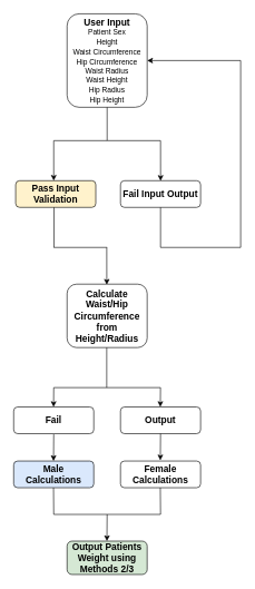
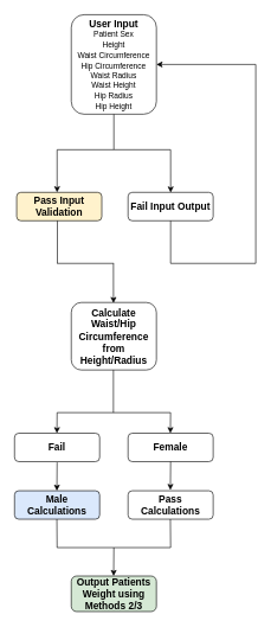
  <mxCell id="0" />
  <mxCell id="1" parent="0" />
  <mxCell id="2" value="&lt;b&gt;&lt;font style=&quot;font-size: 14px&quot;&gt;User Input&lt;/font&gt;&lt;/b&gt;&lt;br&gt;&lt;font style=&quot;font-size: 11px&quot;&gt;Patient Sex&lt;br&gt;Height&lt;br&gt;Waist Circumference&lt;br&gt;Hip Circumference&lt;br&gt;Waist Radius&lt;br&gt;Waist Height&lt;br&gt;Hip Radius&lt;br&gt;Hip Height&lt;/font&gt;" style="rounded=1;whiteSpace=wrap;html=1;" vertex="1" parent="1"><mxGeometry x="100" y="20" width="120" height="140" as="geometry" /></mxCell>
  <mxCell id="3" value="&lt;span style=&quot;font-size: 14px&quot;&gt;&lt;b&gt;Pass Input Validation&lt;/b&gt;&lt;/span&gt;" style="rounded=1;whiteSpace=wrap;html=1;fillColor=#fff2cc;" vertex="1" parent="1"><mxGeometry x="23" y="270" width="120" height="40" as="geometry" /></mxCell>
  <mxCell id="4" value="&lt;span style=&quot;font-size: 14px&quot;&gt;&lt;b&gt;Fail Input Output&lt;/b&gt;&lt;/span&gt;" style="rounded=1;whiteSpace=wrap;html=1;" vertex="1" parent="1"><mxGeometry x="180" y="270" width="120" height="40" as="geometry" /></mxCell>
  <mxCell id="5" value="" style="endArrow=classic;html=1;rounded=0;fontSize=14;entryX=0.334;entryY=0.008;entryDx=0;entryDy=0;entryPerimeter=0;" edge="1" parent="1"><mxGeometry width="50" height="50" relative="1" as="geometry"><mxPoint x="240" y="210" as="sourcePoint" /><mxPoint x="240.08" y="270.32" as="targetPoint" /></mxGeometry></mxCell>
  <mxCell id="6" value="" style="endArrow=classic;html=1;rounded=0;fontSize=14;entryX=0.334;entryY=0.008;entryDx=0;entryDy=0;entryPerimeter=0;" edge="1" parent="1"><mxGeometry width="50" height="50" relative="1" as="geometry"><mxPoint x="80" y="210" as="sourcePoint" /><mxPoint x="80" y="270" as="targetPoint" /></mxGeometry></mxCell>
  <mxCell id="7" value="" style="endArrow=none;html=1;rounded=0;fontSize=14;" edge="1" parent="1"><mxGeometry width="50" height="50" relative="1" as="geometry"><mxPoint x="240" y="370" as="sourcePoint" /><mxPoint x="240" y="310" as="targetPoint" /></mxGeometry></mxCell>
  <mxCell id="8" value="" style="endArrow=none;html=1;rounded=0;fontSize=14;" edge="1" parent="1"><mxGeometry width="50" height="50" relative="1" as="geometry"><mxPoint x="240" y="370" as="sourcePoint" /><mxPoint x="360" y="370" as="targetPoint" /></mxGeometry></mxCell>
  <mxCell id="9" value="" style="endArrow=none;html=1;rounded=0;fontSize=14;" edge="1" parent="1"><mxGeometry width="50" height="50" relative="1" as="geometry"><mxPoint x="360" y="90" as="sourcePoint" /><mxPoint x="360" y="370" as="targetPoint" /></mxGeometry></mxCell>
  <mxCell id="10" value="" style="endArrow=classic;html=1;rounded=0;fontSize=14;" edge="1" parent="1"><mxGeometry width="50" height="50" relative="1" as="geometry"><mxPoint x="360" y="90" as="sourcePoint" /><mxPoint x="220" y="90" as="targetPoint" /></mxGeometry></mxCell>
  <mxCell id="11" value="" style="endArrow=classic;html=1;rounded=0;fontSize=14;exitX=1;exitY=0.812;exitDx=0;exitDy=0;entryX=0.334;entryY=0.008;entryDx=0;entryDy=0;entryPerimeter=0;exitPerimeter=0;" edge="1" parent="1"><mxGeometry width="50" height="50" relative="1" as="geometry"><mxPoint x="159.41" y="370" as="sourcePoint" /><mxPoint x="159.49" y="425.88" as="targetPoint" /></mxGeometry></mxCell>
  <mxCell id="12" value="" style="endArrow=none;html=1;rounded=0;fontSize=14;" edge="1" parent="1"><mxGeometry width="50" height="50" relative="1" as="geometry"><mxPoint x="80.41" y="370" as="sourcePoint" /><mxPoint x="80.41" y="310" as="targetPoint" /></mxGeometry></mxCell>
  <mxCell id="13" value="" style="endArrow=none;html=1;rounded=0;fontSize=14;" edge="1" parent="1"><mxGeometry width="50" height="50" relative="1" as="geometry"><mxPoint x="80" y="370" as="sourcePoint" /><mxPoint x="160" y="370" as="targetPoint" /></mxGeometry></mxCell>
  <mxCell id="14" value="&lt;span style=&quot;font-size: 14px&quot;&gt;&lt;b&gt;Calculate Waist/Hip Circumference from Height/Radius&lt;/b&gt;&lt;/span&gt;" style="rounded=1;whiteSpace=wrap;html=1;" vertex="1" parent="1"><mxGeometry x="100" y="425" width="120" height="95" as="geometry" /></mxCell>
  <mxCell id="15" value="&lt;span style=&quot;font-size: 14px&quot;&gt;&lt;b&gt;Fail&lt;/b&gt;&lt;/span&gt;" style="rounded=1;whiteSpace=wrap;html=1;" vertex="1" parent="1"><mxGeometry x="20" y="609" width="120" height="40" as="geometry" /></mxCell>
  <mxCell id="16" value="" style="endArrow=none;html=1;rounded=0;fontSize=14;" edge="1" parent="1"><mxGeometry width="50" height="50" relative="1" as="geometry"><mxPoint x="160" y="210" as="sourcePoint" /><mxPoint x="160" y="160" as="targetPoint" /></mxGeometry></mxCell>
  <mxCell id="17" value="" style="endArrow=none;html=1;rounded=0;fontSize=14;" edge="1" parent="1"><mxGeometry width="50" height="50" relative="1" as="geometry"><mxPoint x="160" y="210" as="sourcePoint" /><mxPoint x="80" y="210" as="targetPoint" /></mxGeometry></mxCell>
  <mxCell id="18" value="" style="endArrow=none;html=1;rounded=0;fontSize=14;" edge="1" parent="1"><mxGeometry width="50" height="50" relative="1" as="geometry"><mxPoint x="240" y="210" as="sourcePoint" /><mxPoint x="160" y="210" as="targetPoint" /></mxGeometry></mxCell>
- <mxCell id="19" value="&lt;span style=&quot;font-size: 14px&quot;&gt;&lt;b&gt;Output&lt;/b&gt;&lt;/span&gt;" style="rounded=1;whiteSpace=wrap;html=1;" vertex="1" parent="1"><mxGeometry x="180" y="609" width="120" height="40" as="geometry" /></mxCell>
+ <mxCell id="19" value="&lt;span style=&quot;font-size: 14px&quot;&gt;&lt;b&gt;Female&lt;/b&gt;&lt;/span&gt;" style="rounded=1;whiteSpace=wrap;html=1;" vertex="1" parent="1"><mxGeometry x="180" y="609" width="120" height="40" as="geometry" /></mxCell>
  <mxCell id="20" value="&lt;span style=&quot;font-size: 14px&quot;&gt;&lt;b&gt;Output Patients Weight using Methods 2/3&lt;/b&gt;&lt;/span&gt;" style="rounded=1;whiteSpace=wrap;html=1;fillColor=#d5e8d4;" vertex="1" parent="1"><mxGeometry x="100" y="810" width="120" height="50" as="geometry" /></mxCell>
  <mxCell id="21" value="" style="endArrow=none;html=1;rounded=0;fontSize=14;" edge="1" parent="1"><mxGeometry width="50" height="50" relative="1" as="geometry"><mxPoint x="159.38" y="580" as="sourcePoint" /><mxPoint x="159.38" y="520" as="targetPoint" /></mxGeometry></mxCell>
  <mxCell id="22" value="" style="endArrow=none;html=1;rounded=0;fontSize=14;" edge="1" parent="1"><mxGeometry width="50" height="50" relative="1" as="geometry"><mxPoint x="80" y="580" as="sourcePoint" /><mxPoint x="240" y="580" as="targetPoint" /></mxGeometry></mxCell>
  <mxCell id="23" value="" style="endArrow=classic;html=1;rounded=0;fontSize=14;entryX=0.334;entryY=0.008;entryDx=0;entryDy=0;entryPerimeter=0;" edge="1" parent="1"><mxGeometry width="50" height="50" relative="1" as="geometry"><mxPoint x="80" y="580" as="sourcePoint" /><mxPoint x="79.76" y="609" as="targetPoint" /></mxGeometry></mxCell>
  <mxCell id="24" value="" style="endArrow=classic;html=1;rounded=0;fontSize=14;entryX=0.334;entryY=0.008;entryDx=0;entryDy=0;entryPerimeter=0;" edge="1" parent="1"><mxGeometry width="50" height="50" relative="1" as="geometry"><mxPoint x="239.92" y="580" as="sourcePoint" /><mxPoint x="239.68" y="609" as="targetPoint" /></mxGeometry></mxCell>
  <mxCell id="25" value="&lt;span style=&quot;font-size: 14px&quot;&gt;&lt;b&gt;Male Calculations&lt;/b&gt;&lt;/span&gt;" style="rounded=1;whiteSpace=wrap;html=1;fillColor=#dae8fc;" vertex="1" parent="1"><mxGeometry x="20" y="690" width="120" height="40" as="geometry" /></mxCell>
- <mxCell id="26" value="&lt;span style=&quot;font-size: 14px&quot;&gt;&lt;b&gt;Female Calculations&lt;/b&gt;&lt;/span&gt;" style="rounded=1;whiteSpace=wrap;html=1;" vertex="1" parent="1"><mxGeometry x="180" y="690" width="120" height="40" as="geometry" /></mxCell>
+ <mxCell id="26" value="&lt;span style=&quot;font-size: 14px&quot;&gt;&lt;b&gt;Pass Calculations&lt;/b&gt;&lt;/span&gt;" style="rounded=1;whiteSpace=wrap;html=1;" vertex="1" parent="1"><mxGeometry x="180" y="690" width="120" height="40" as="geometry" /></mxCell>
  <mxCell id="27" value="" style="endArrow=classic;html=1;rounded=0;fontSize=14;entryX=0.334;entryY=0.008;entryDx=0;entryDy=0;entryPerimeter=0;" edge="1" parent="1"><mxGeometry width="50" height="50" relative="1" as="geometry"><mxPoint x="80" y="650" as="sourcePoint" /><mxPoint x="79.68" y="690" as="targetPoint" /></mxGeometry></mxCell>
  <mxCell id="28" value="" style="endArrow=classic;html=1;rounded=0;fontSize=14;entryX=0.334;entryY=0.008;entryDx=0;entryDy=0;entryPerimeter=0;" edge="1" parent="1"><mxGeometry width="50" height="50" relative="1" as="geometry"><mxPoint x="240" y="649" as="sourcePoint" /><mxPoint x="239.68" y="689" as="targetPoint" /></mxGeometry></mxCell>
  <mxCell id="29" value="" style="endArrow=none;html=1;rounded=0;fontSize=14;" edge="1" parent="1"><mxGeometry width="50" height="50" relative="1" as="geometry"><mxPoint x="80" y="770" as="sourcePoint" /><mxPoint x="79.68" y="730" as="targetPoint" /></mxGeometry></mxCell>
  <mxCell id="30" value="" style="endArrow=none;html=1;rounded=0;fontSize=14;" edge="1" parent="1"><mxGeometry width="50" height="50" relative="1" as="geometry"><mxPoint x="240" y="770" as="sourcePoint" /><mxPoint x="239.68" y="730" as="targetPoint" /></mxGeometry></mxCell>
  <mxCell id="31" value="" style="endArrow=none;html=1;rounded=0;fontSize=14;" edge="1" parent="1"><mxGeometry width="50" height="50" relative="1" as="geometry"><mxPoint x="80" y="770" as="sourcePoint" /><mxPoint x="240" y="770" as="targetPoint" /></mxGeometry></mxCell>
  <mxCell id="32" value="" style="endArrow=classic;html=1;rounded=0;fontSize=14;entryX=0.334;entryY=0.008;entryDx=0;entryDy=0;entryPerimeter=0;" edge="1" parent="1"><mxGeometry width="50" height="50" relative="1" as="geometry"><mxPoint x="160" y="770" as="sourcePoint" /><mxPoint x="159.68" y="810" as="targetPoint" /></mxGeometry></mxCell>
